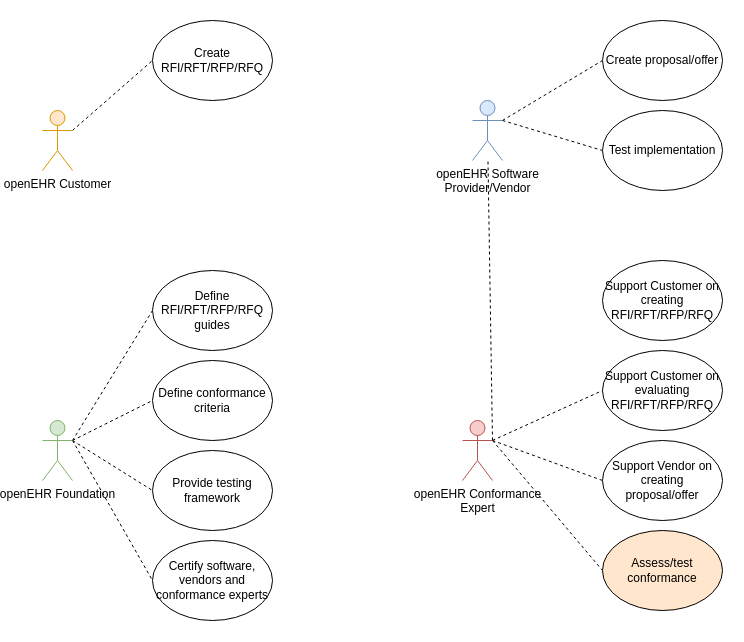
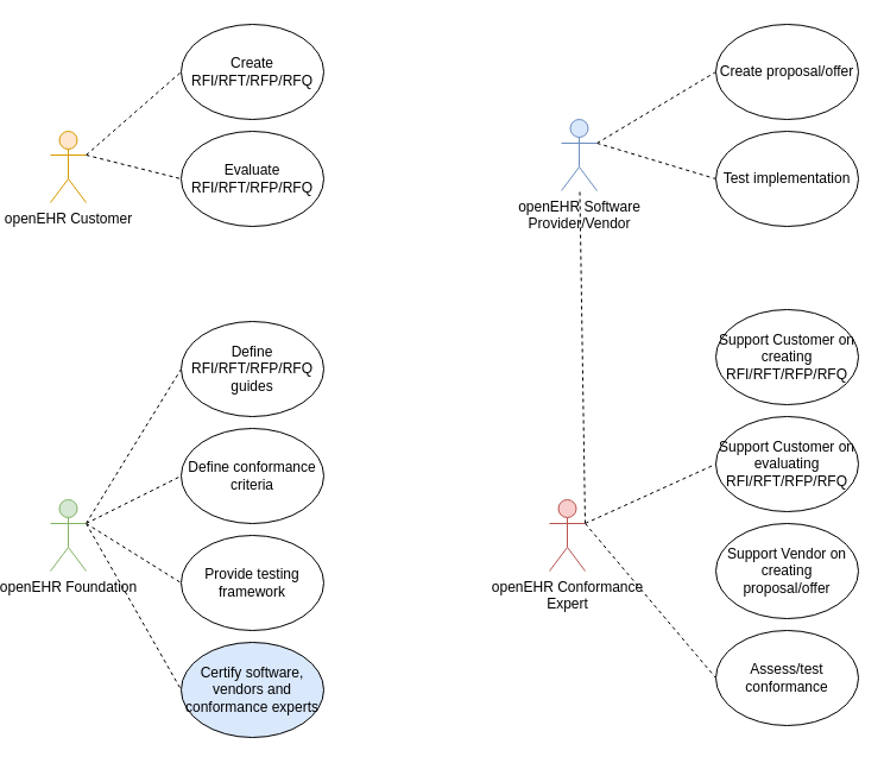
  <mxCell id="0" />
  <mxCell id="1" parent="0" />
  <mxCell id="2" style="rounded=1;orthogonalLoop=1;jettySize=auto;html=1;exitX=1;exitY=0.333;exitDx=0;exitDy=0;exitPerimeter=0;entryX=0;entryY=0.5;entryDx=0;entryDy=0;dashed=1;endArrow=none;endFill=0;" parent="1" source="4" target="5" edge="1"><mxGeometry relative="1" as="geometry" /></mxCell>
+ <mxCell id="3" style="edgeStyle=none;rounded=1;orthogonalLoop=1;jettySize=auto;html=1;exitX=1;exitY=0.333;exitDx=0;exitDy=0;exitPerimeter=0;entryX=0;entryY=0.5;entryDx=0;entryDy=0;dashed=1;endArrow=none;endFill=0;" parent="1" source="4" target="19" edge="1"><mxGeometry relative="1" as="geometry" /></mxCell>
  <mxCell id="4" value="openEHR Customer" style="shape=umlActor;verticalLabelPosition=bottom;verticalAlign=top;html=1;outlineConnect=0;fillColor=#ffe6cc;strokeColor=#d79b00;" parent="1" vertex="1"><mxGeometry x="20" y="110" width="30" height="60" as="geometry" /></mxCell>
  <mxCell id="5" value="Create RFI/RFT/RFP/RFQ" style="ellipse;whiteSpace=wrap;html=1;" parent="1" vertex="1"><mxGeometry x="130" y="20" width="120" height="80" as="geometry" /></mxCell>
  <mxCell id="6" style="edgeStyle=none;rounded=1;orthogonalLoop=1;jettySize=auto;html=1;exitX=1;exitY=0.333;exitDx=0;exitDy=0;exitPerimeter=0;entryX=0;entryY=0.5;entryDx=0;entryDy=0;dashed=1;endArrow=none;endFill=0;" parent="1" source="8" target="20" edge="1"><mxGeometry relative="1" as="geometry" /></mxCell>
  <mxCell id="7" style="rounded=0;orthogonalLoop=1;jettySize=auto;html=1;exitX=1;exitY=0.333;exitDx=0;exitDy=0;exitPerimeter=0;entryX=0;entryY=0.5;entryDx=0;entryDy=0;dashed=1;endArrow=none;endFill=0;" parent="1" source="8" target="29" edge="1"><mxGeometry relative="1" as="geometry" /></mxCell>
  <mxCell id="8" value="&lt;div&gt;openEHR Software&lt;/div&gt;&lt;div&gt;Provider/Vendor&lt;/div&gt;" style="shape=umlActor;verticalLabelPosition=bottom;verticalAlign=top;html=1;outlineConnect=0;fillColor=#dae8fc;strokeColor=#6c8ebf;" parent="1" vertex="1"><mxGeometry x="450" y="100" width="30" height="60" as="geometry" /></mxCell>
  <mxCell id="9" style="edgeStyle=none;rounded=1;orthogonalLoop=1;jettySize=auto;html=1;exitX=1;exitY=0.333;exitDx=0;exitDy=0;exitPerimeter=0;entryX=0;entryY=0.5;entryDx=0;entryDy=0;dashed=1;endArrow=none;endFill=0;" parent="1" source="13" target="21" edge="1"><mxGeometry relative="1" as="geometry" /></mxCell>
  <mxCell id="10" style="edgeStyle=none;rounded=1;orthogonalLoop=1;jettySize=auto;html=1;exitX=1;exitY=0.333;exitDx=0;exitDy=0;exitPerimeter=0;entryX=0;entryY=0.5;entryDx=0;entryDy=0;dashed=1;endArrow=none;endFill=0;" parent="1" source="13" target="22" edge="1"><mxGeometry relative="1" as="geometry" /></mxCell>
  <mxCell id="11" style="edgeStyle=none;rounded=1;orthogonalLoop=1;jettySize=auto;html=1;exitX=1;exitY=0.333;exitDx=0;exitDy=0;exitPerimeter=0;entryX=0;entryY=0.5;entryDx=0;entryDy=0;dashed=1;endArrow=none;endFill=0;" parent="1" source="13" target="27" edge="1"><mxGeometry relative="1" as="geometry" /></mxCell>
  <mxCell id="12" style="edgeStyle=none;rounded=1;orthogonalLoop=1;jettySize=auto;html=1;exitX=1;exitY=0.333;exitDx=0;exitDy=0;exitPerimeter=0;entryX=0;entryY=0.5;entryDx=0;entryDy=0;dashed=1;endArrow=none;endFill=0;" parent="1" source="13" target="28" edge="1"><mxGeometry relative="1" as="geometry" /></mxCell>
  <mxCell id="13" value="openEHR Foundation" style="shape=umlActor;verticalLabelPosition=bottom;verticalAlign=top;html=1;outlineConnect=0;fillColor=#d5e8d4;strokeColor=#82b366;" parent="1" vertex="1"><mxGeometry x="20" y="420" width="30" height="60" as="geometry" /></mxCell>
  <mxCell id="14" style="edgeStyle=none;rounded=1;orthogonalLoop=1;jettySize=auto;html=1;exitX=1;exitY=0.333;exitDx=0;exitDy=0;exitPerimeter=0;dashed=1;endArrow=none;endFill=0;" parent="1" source="18" target="8" edge="1"><mxGeometry relative="1" as="geometry" /></mxCell>
  <mxCell id="15" style="edgeStyle=none;rounded=1;orthogonalLoop=1;jettySize=auto;html=1;exitX=1;exitY=0.333;exitDx=0;exitDy=0;exitPerimeter=0;entryX=0;entryY=0.5;entryDx=0;entryDy=0;dashed=1;endArrow=none;endFill=0;" parent="1" source="18" target="24" edge="1"><mxGeometry relative="1" as="geometry" /></mxCell>
- <mxCell id="16" style="edgeStyle=none;rounded=1;orthogonalLoop=1;jettySize=auto;html=1;exitX=1;exitY=0.333;exitDx=0;exitDy=0;exitPerimeter=0;entryX=0;entryY=0.5;entryDx=0;entryDy=0;dashed=1;endArrow=none;endFill=0;" parent="1" source="18" target="25" edge="1"><mxGeometry relative="1" as="geometry" /></mxCell>
  <mxCell id="17" style="edgeStyle=none;rounded=1;orthogonalLoop=1;jettySize=auto;html=1;exitX=1;exitY=0.333;exitDx=0;exitDy=0;exitPerimeter=0;entryX=0;entryY=0.5;entryDx=0;entryDy=0;dashed=1;endArrow=none;endFill=0;" parent="1" source="18" target="26" edge="1"><mxGeometry relative="1" as="geometry" /></mxCell>
  <mxCell id="18" value="&lt;div&gt;openEHR Conformance&lt;/div&gt;&lt;div&gt;Expert&lt;/div&gt;" style="shape=umlActor;verticalLabelPosition=bottom;verticalAlign=top;html=1;outlineConnect=0;fillColor=#f8cecc;strokeColor=#b85450;" parent="1" vertex="1"><mxGeometry x="440" y="420" width="30" height="60" as="geometry" /></mxCell>
+ <mxCell id="19" value="Evaluate RFI/RFT/RFP/RFQ" style="ellipse;whiteSpace=wrap;html=1;" parent="1" vertex="1"><mxGeometry x="130" y="110" width="120" height="80" as="geometry" /></mxCell>
  <mxCell id="20" value="Create proposal/offer" style="ellipse;whiteSpace=wrap;html=1;" parent="1" vertex="1"><mxGeometry x="580" y="20" width="120" height="80" as="geometry" /></mxCell>
  <mxCell id="21" value="Define RFI/RFT/RFP/RFQ guides" style="ellipse;whiteSpace=wrap;html=1;" parent="1" vertex="1"><mxGeometry x="130" y="270" width="120" height="80" as="geometry" /></mxCell>
  <mxCell id="22" value="Define conformance criteria" style="ellipse;whiteSpace=wrap;html=1;" parent="1" vertex="1"><mxGeometry x="130" y="360" width="120" height="80" as="geometry" /></mxCell>
  <mxCell id="23" value="Support Customer on creating RFI/RFT/RFP/RFQ" style="ellipse;whiteSpace=wrap;html=1;" parent="1" vertex="1"><mxGeometry x="580" y="260" width="120" height="80" as="geometry" /></mxCell>
  <mxCell id="24" value="Support Customer on evaluating RFI/RFT/RFP/RFQ" style="ellipse;whiteSpace=wrap;html=1;" parent="1" vertex="1"><mxGeometry x="580" y="350" width="120" height="80" as="geometry" /></mxCell>
  <mxCell id="25" value="Support Vendor on creating proposal/offer" style="ellipse;whiteSpace=wrap;html=1;" parent="1" vertex="1"><mxGeometry x="580" y="440" width="120" height="80" as="geometry" /></mxCell>
- <mxCell id="26" value="Assess/test conformance" style="ellipse;whiteSpace=wrap;html=1;fillColor=#ffe6cc;" parent="1" vertex="1"><mxGeometry x="580" y="530" width="120" height="80" as="geometry" /></mxCell>
- <mxCell id="27" value="Certify software, vendors and conformance experts" style="ellipse;whiteSpace=wrap;html=1;" parent="1" vertex="1"><mxGeometry x="130" y="540" width="120" height="80" as="geometry" /></mxCell>
+ <mxCell id="26" value="Assess/test conformance" style="ellipse;whiteSpace=wrap;html=1;" parent="1" vertex="1"><mxGeometry x="580" y="530" width="120" height="80" as="geometry" /></mxCell>
+ <mxCell id="27" value="Certify software, vendors and conformance experts" style="ellipse;whiteSpace=wrap;html=1;fillColor=#dae8fc;" parent="1" vertex="1"><mxGeometry x="130" y="540" width="120" height="80" as="geometry" /></mxCell>
  <mxCell id="28" value="Provide testing framework" style="ellipse;whiteSpace=wrap;html=1;" parent="1" vertex="1"><mxGeometry x="130" y="450" width="120" height="80" as="geometry" /></mxCell>
  <mxCell id="29" value="Test implementation" style="ellipse;whiteSpace=wrap;html=1;" parent="1" vertex="1"><mxGeometry x="580" y="110" width="120" height="80" as="geometry" /></mxCell>
